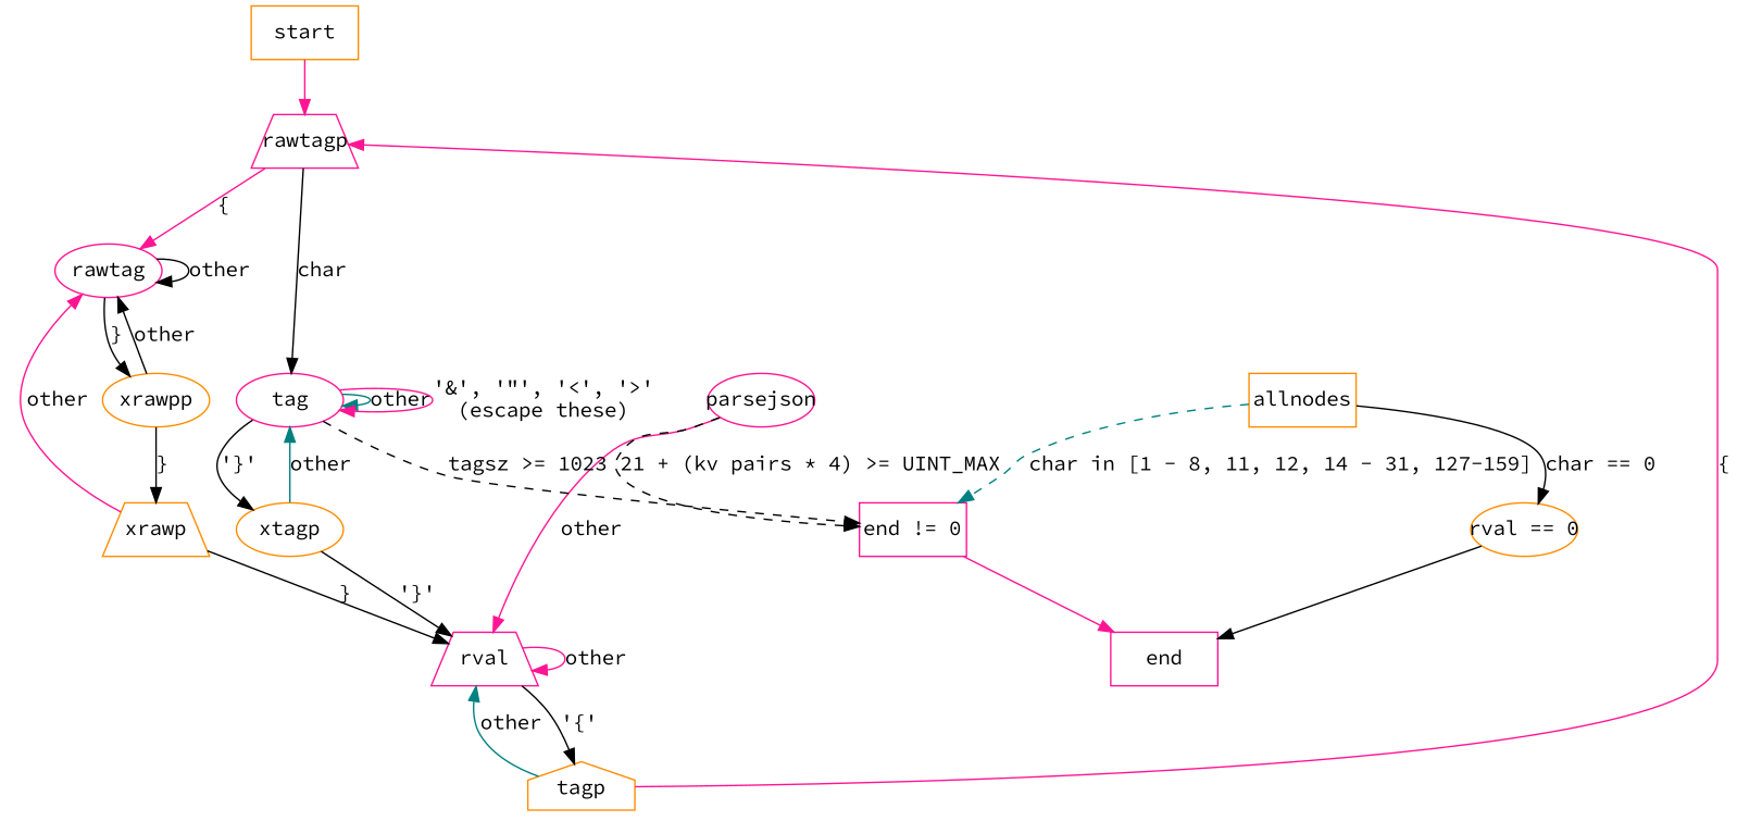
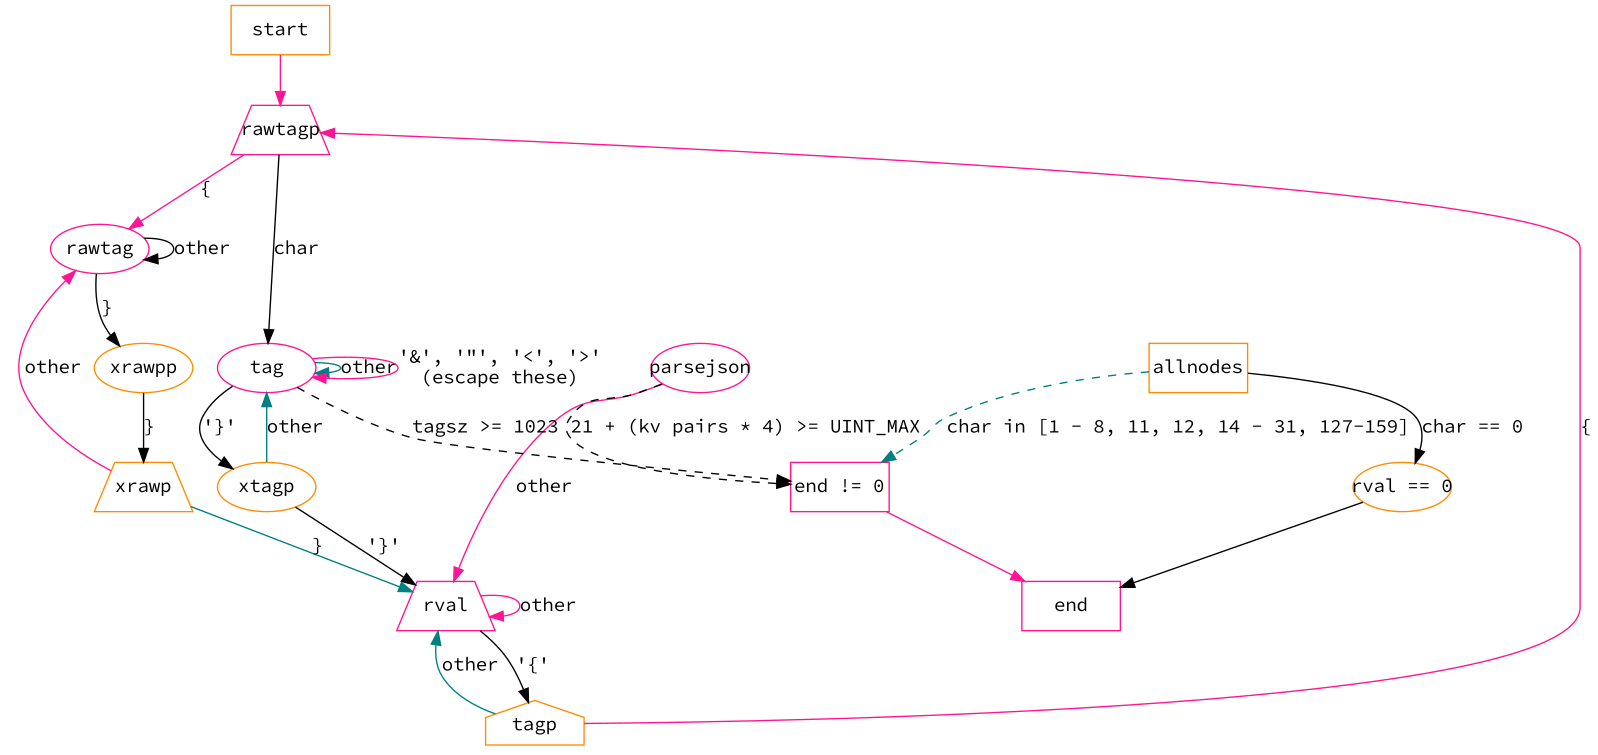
  digraph {
    fontname="Source Code Pro"
    node [color=darkorange fixedsize=true fontname="Source Code Pro" shape=ellipse]
    edge [color=black fontname="Source Code Pro"]
    start [shape=box width=1]
    rawtagp [color=deeppink shape=trapezium width=1]
    parsejson [color=deeppink width=1]
    n4 [color=deeppink label=rval shape=trapezium width=1]
    n5 [color=deeppink label="end != 0" shape=box width=1]
    end [color=deeppink shape=box width=1]
    tagp [shape=house width=1]
    rawtag [color=deeppink width=1]
    tag [color=deeppink width=1]
    xrawpp [width=1]
    xtagp [width=1]
    xrawp [shape=trapezium width=1]
    allnodes [shape=box width=1]
    "rval == 0" [width=1]
    start -> rawtagp [color=deeppink]
    rawtagp -> rawtag [color=deeppink label="{"]
    rawtagp -> tag [label=char]
    parsejson -> n4 [color=deeppink label=other]
    parsejson -> n5 [label="21 + (kv pairs * 4) >= UINT_MAX" style=dashed]
    n4 -> n4 [color=deeppink label=other]
    n4 -> tagp [label="'{'"]
    n5 -> end [color=deeppink]
    tagp -> rawtagp [color=deeppink label="{"]
    tagp -> n4 [color=teal label=other]
    rawtag -> rawtag [label=other]
    rawtag -> xrawpp [label="}"]
    tag -> n5 [label="tagsz >= 1023" style=dashed]
    tag -> tag [color=teal label=other]
    tag -> tag [color=deeppink label="'&', '\"', '<', '>'\n(escape these)"]
    tag -> xtagp [label="'}'"]
-   xrawpp -> rawtag [label=other]
    xrawpp -> xrawp [label="}"]
    xtagp -> n4 [label="'}'"]
    xtagp -> tag [color=teal label=other]
-   xrawp -> n4 [label="}"]
+   xrawp -> n4 [color=teal label="}"]
    xrawp -> rawtag [color=deeppink label=other]
    allnodes -> n5 [color=teal label="char in [1 - 8, 11, 12, 14 - 31, 127-159]" style=dashed]
    allnodes -> "rval == 0" [label="char == 0"]
    "rval == 0" -> end
  }
